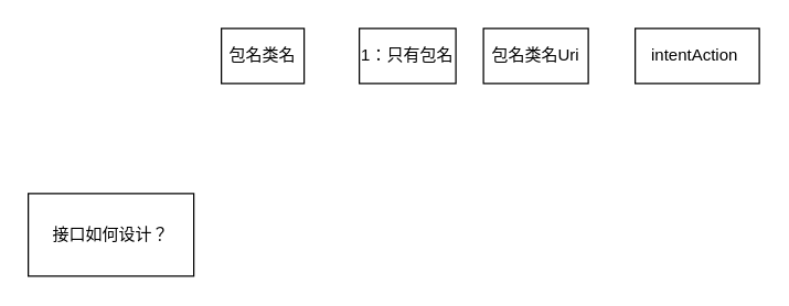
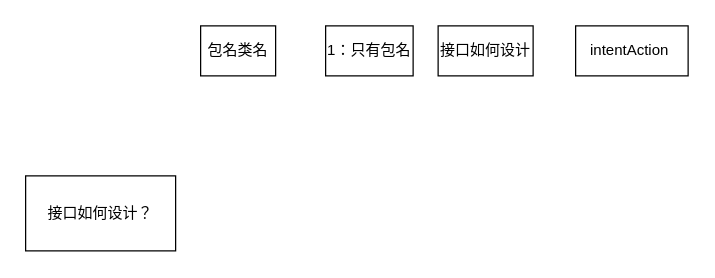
  <mxCell id="0" />
  <mxCell id="1" parent="0" />
  <mxCell id="2" value="1：只有包名" style="rounded=0;whiteSpace=wrap;html=1;" vertex="1" parent="1"><mxGeometry x="260" y="20" width="70" height="40" as="geometry" /></mxCell>
  <mxCell id="3" value="包名类名" style="rounded=0;whiteSpace=wrap;html=1;" vertex="1" parent="1"><mxGeometry x="160" y="20" width="60" height="40" as="geometry" /></mxCell>
- <mxCell id="4" value="包名类名Uri" style="rounded=0;whiteSpace=wrap;html=1;" vertex="1" parent="1"><mxGeometry x="350" y="20" width="76" height="40" as="geometry" /></mxCell>
+ <mxCell id="4" value="接口如何设计" style="rounded=0;whiteSpace=wrap;html=1;" vertex="1" parent="1"><mxGeometry x="350" y="20" width="76" height="40" as="geometry" /></mxCell>
  <mxCell id="5" value="intentAction&amp;nbsp;" style="rounded=0;whiteSpace=wrap;html=1;" vertex="1" parent="1"><mxGeometry x="460" y="20" width="90" height="40" as="geometry" /></mxCell>
  <mxCell id="6" value="接口如何设计？" style="rounded=0;whiteSpace=wrap;html=1;" vertex="1" parent="1"><mxGeometry x="20" y="140" width="120" height="60" as="geometry" /></mxCell>
